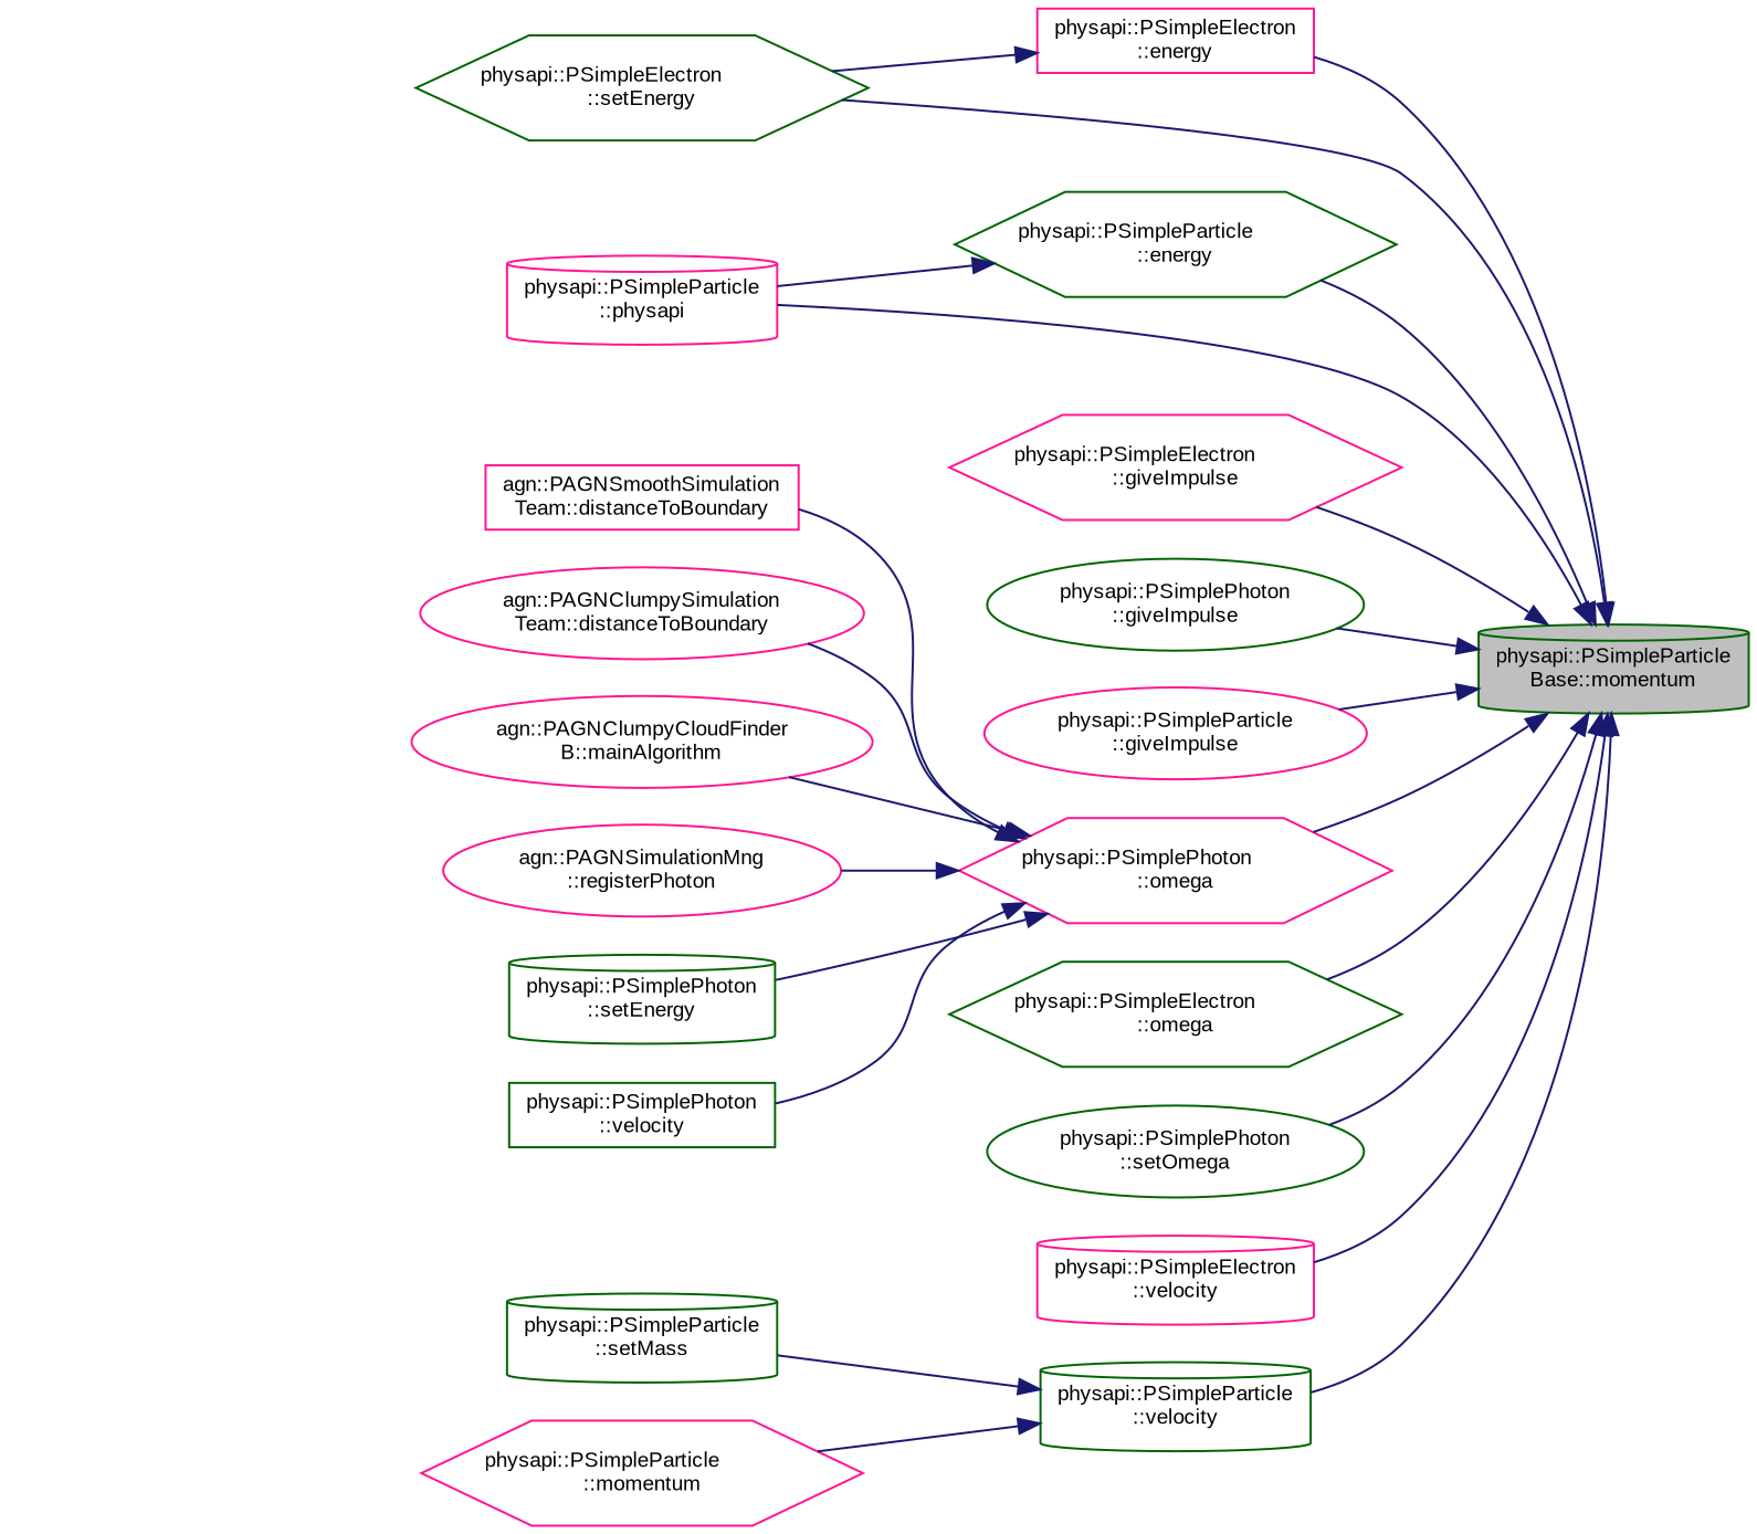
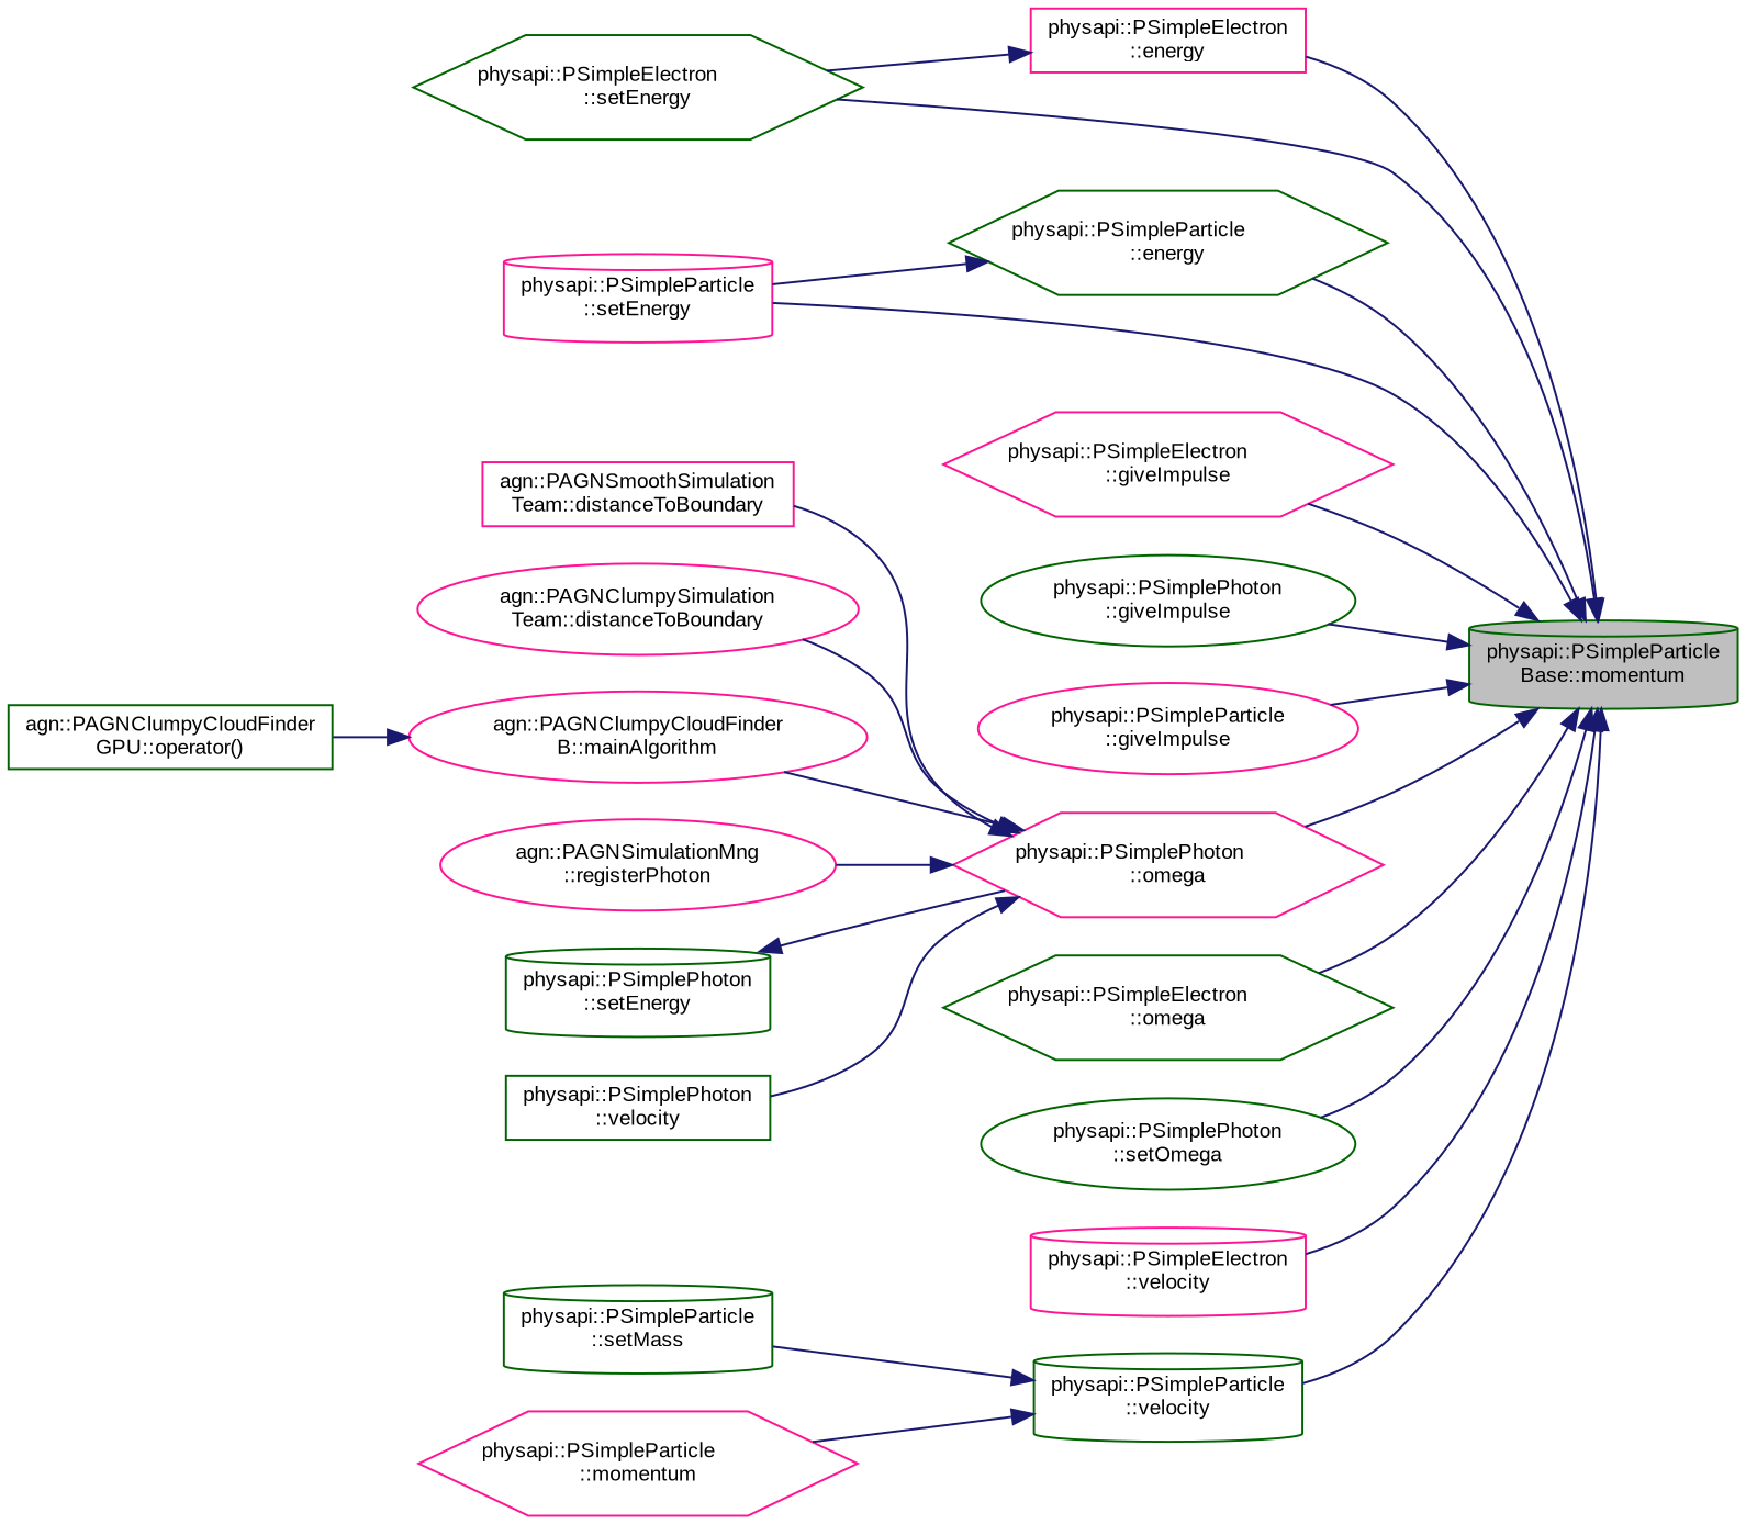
  digraph {
    fontname="Liberation Sans"
    rankdir=RL
    node [color=darkgreen fillcolor=white fontname="Liberation Sans" fontsize=10 shape=cylinder style=filled]
    edge [color=midnightblue dir=back fontname="Liberation Sans" fontsize=10 labelfontname=Helvetica labelfontsize=10 style=solid]
    n1 [fillcolor=grey75 fontcolor=black height=0.2 label="physapi::PSimpleParticle\lBase::momentum" width=0.4]
    n2 [color=deeppink height=0.2 label="physapi::PSimpleElectron\l::energy" shape=box width=0.4]
    n3 [height=0.2 label="physapi::PSimpleElectron\l::setEnergy" shape=hexagon width=0.4]
    n4 [height=0.2 label="physapi::PSimpleParticle\l::energy" shape=hexagon width=0.4]
-   n5 [color=deeppink height=0.2 label="physapi::PSimpleParticle\l::physapi" width=0.4]
+   n5 [color=deeppink height=0.2 label="physapi::PSimpleParticle\l::setEnergy" width=0.4]
    n6 [color=deeppink height=0.2 label="physapi::PSimpleElectron\l::giveImpulse" shape=hexagon width=0.4]
    n7 [height=0.2 label="physapi::PSimplePhoton\l::giveImpulse" shape=ellipse width=0.4]
    n8 [color=deeppink height=0.2 label="physapi::PSimpleParticle\l::giveImpulse" shape=ellipse width=0.4]
    n9 [color=deeppink height=0.2 label="physapi::PSimplePhoton\l::omega" shape=hexagon width=0.4]
    n10 [height=0.2 label="physapi::PSimpleElectron\l::omega" shape=hexagon width=0.4]
    n11 [height=0.2 label="physapi::PSimplePhoton\l::setOmega" shape=ellipse width=0.4]
    n12 [color=deeppink height=0.2 label="physapi::PSimpleElectron\l::velocity" width=0.4]
    n13 [height=0.2 label="physapi::PSimpleParticle\l::velocity" width=0.4]
    n14 [color=deeppink height=0.2 label="agn::PAGNSmoothSimulation\lTeam::distanceToBoundary" shape=box width=0.4]
    n15 [color=deeppink height=0.2 label="agn::PAGNClumpySimulation\lTeam::distanceToBoundary" shape=ellipse width=0.4]
    n16 [color=deeppink height=0.2 label="agn::PAGNClumpyCloudFinder\lB::mainAlgorithm" shape=ellipse width=0.4]
    n17 [color=deeppink height=0.2 label="agn::PAGNSimulationMng\l::registerPhoton" shape=ellipse width=0.4]
    n18 [height=0.2 label="physapi::PSimplePhoton\l::setEnergy" width=0.4]
    n19 [height=0.2 label="physapi::PSimplePhoton\l::velocity" shape=box width=0.4]
    n20 [height=0.2 label="physapi::PSimpleParticle\l::setMass" width=0.4]
    n21 [color=deeppink height=0.2 label="physapi::PSimpleParticle\l::momentum" shape=hexagon width=0.4]
+   n22 [height=0.2 label="agn::PAGNClumpyCloudFinder\lGPU::operator()" shape=box width=0.4]
    n1 -> n2
    n1 -> n3
    n1 -> n4
    n1 -> n5
    n1 -> n6
    n1 -> n7
    n1 -> n8
    n1 -> n9
    n1 -> n10
    n1 -> n11
    n1 -> n12
    n1 -> n13
    n2 -> n3
    n4 -> n5
    n9 -> n14
    n9 -> n15
    n9 -> n16
    n9 -> n17
-   n9 -> n18
+   n18 -> n9
    n9 -> n19
    n13 -> n20
    n13 -> n21
+   n16 -> n22
  }
